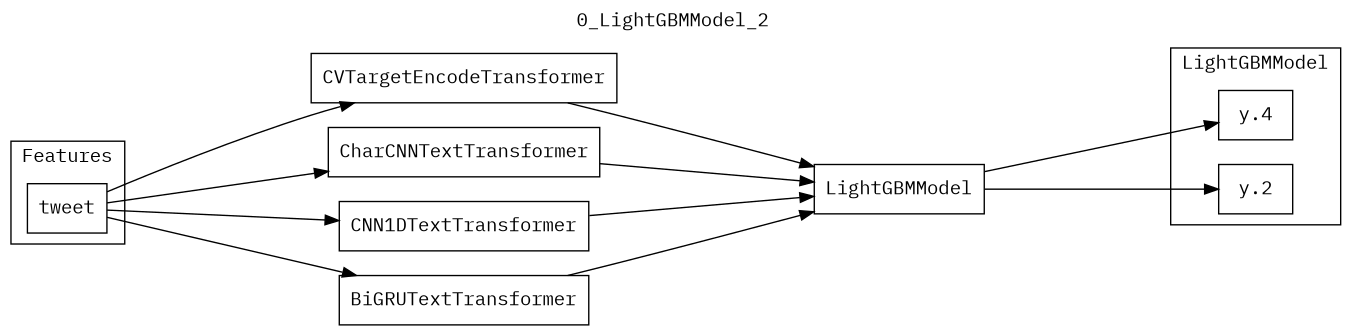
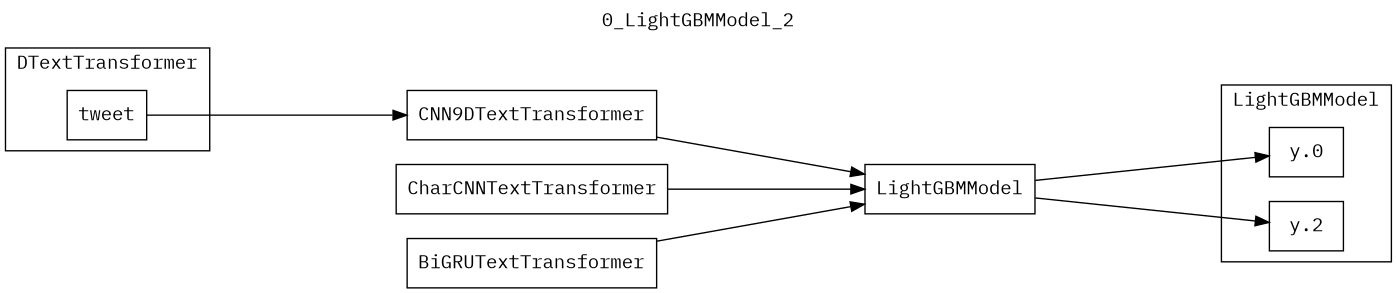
  digraph {
    fontname="IBM Plex Mono"
    label="0_LightGBMModel_2"
    labelloc=t
    rankdir=LR
    ranksep=2
    node [fontname="IBM Plex Mono" shape=box]
    edge [fontname="IBM Plex Mono"]
    n1 [label=tweet]
-   n2 [label="y.4"]
+   n2 [label="y.0"]
    n3 [label="y.2"]
-   n4 [label=CVTargetEncodeTransformer]
    n5 [label=CharCNNTextTransformer]
-   n6 [label=CNN1DTextTransformer]
+   n6 [label=CNN9DTextTransformer]
    n7 [label=BiGRUTextTransformer]
    n8 [label=LightGBMModel]
    subgraph cluster_1 {
-     label=Features
+     label=DTextTransformer
      n1
    }
    subgraph cluster_2 {
      label=LightGBMModel
      n2
      n3
    }
-   n1 -> n4
-   n1 -> n5
    n1 -> n6
-   n1 -> n7
-   n4 -> n8
    n5 -> n8
    n6 -> n8
    n7 -> n8
    n8 -> n2
    n8 -> n3
  }
